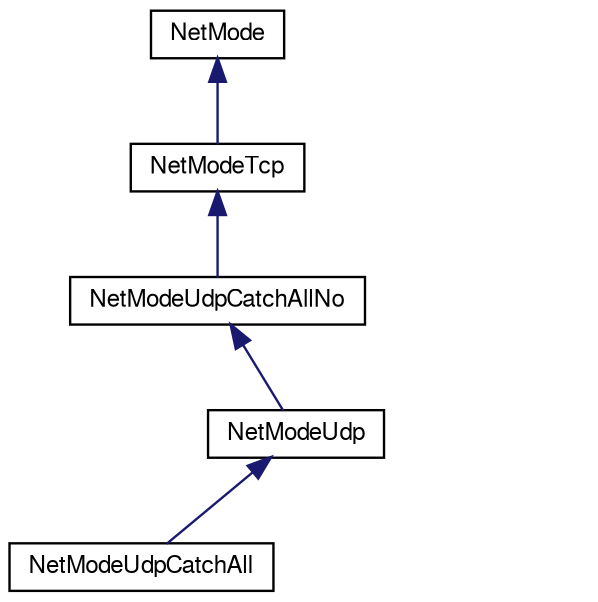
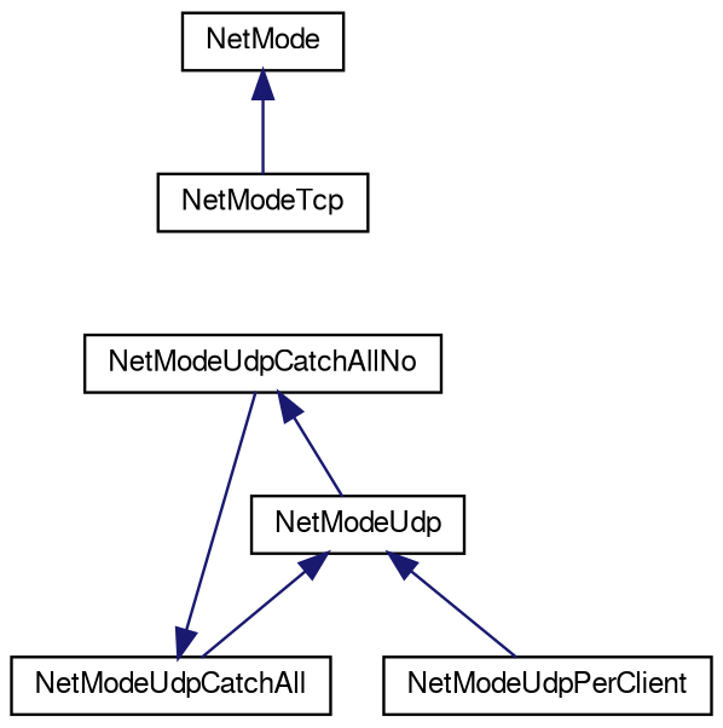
  digraph {
    rankdir=TB
    node [color=black fillcolor=white fontname=FreeSans fontsize=10 shape=record style=filled]
    edge [color=midnightblue dir=back fontname=FreeSans fontsize=10 labelfontname=FreeSans labelfontsize=10 style=solid]
    n1 [height=0.2 label=NetMode width=0.4]
    n2 [height=0.2 label=NetModeTcp width=0.4]
    n3 [height=0.2 label=NetModeUdp width=0.4]
    n4 [height=0.2 label=NetModeUdpCatchAll width=0.4]
+   n5 [height=0.2 label=NetModeUdpPerClient width=0.4]
    n6 [height=0.2 label=NetModeUdpCatchAllNo width=0.4]
    n1 -> n2
    n3 -> n4
-   n2 -> n6
+   n3 -> n5
+   n4 -> n6
    n6 -> n3
  }
